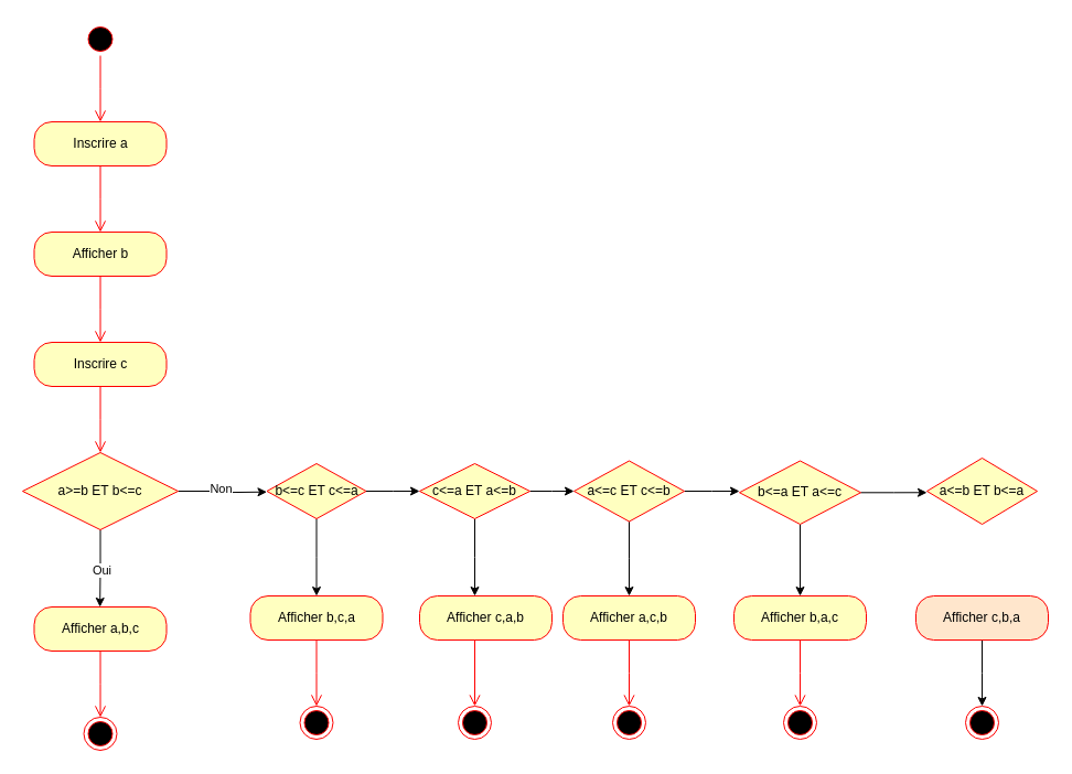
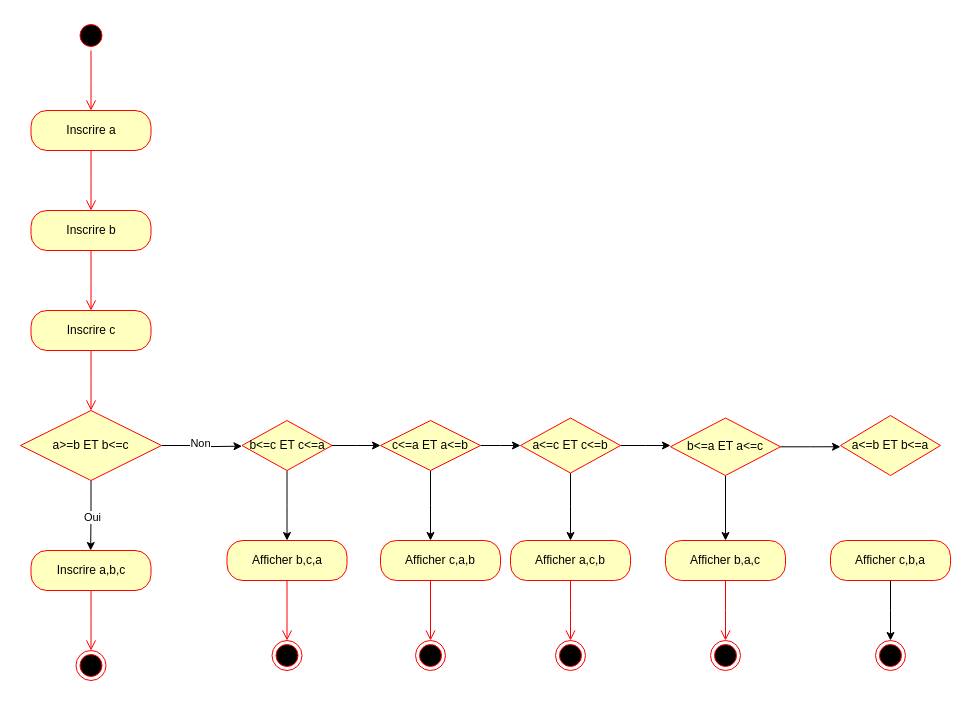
  <mxCell id="0" />
  <mxCell id="1" parent="0" />
  <mxCell id="2" value="" style="ellipse;html=1;shape=startState;fillColor=#000000;strokeColor=#ff0000;" vertex="1" parent="1"><mxGeometry x="75.5" y="20" width="30" height="30" as="geometry" /></mxCell>
  <mxCell id="3" value="" style="edgeStyle=orthogonalEdgeStyle;html=1;verticalAlign=bottom;endArrow=open;endSize=8;strokeColor=#ff0000;rounded=0;" edge="1" source="2" parent="1"><mxGeometry relative="1" as="geometry"><mxPoint x="90.5" y="110" as="targetPoint" /></mxGeometry></mxCell>
  <mxCell id="4" value="Inscrire a" style="rounded=1;whiteSpace=wrap;html=1;arcSize=40;fontColor=#000000;fillColor=#ffffc0;strokeColor=#ff0000;" vertex="1" parent="1"><mxGeometry x="30.5" y="110" width="120" height="40" as="geometry" /></mxCell>
  <mxCell id="5" value="" style="edgeStyle=orthogonalEdgeStyle;html=1;verticalAlign=bottom;endArrow=open;endSize=8;strokeColor=#ff0000;rounded=0;" edge="1" source="4" parent="1"><mxGeometry relative="1" as="geometry"><mxPoint x="90.5" y="210" as="targetPoint" /></mxGeometry></mxCell>
- <mxCell id="6" value="Afficher b" style="rounded=1;whiteSpace=wrap;html=1;arcSize=40;fontColor=#000000;fillColor=#ffffc0;strokeColor=#ff0000;" vertex="1" parent="1"><mxGeometry x="30.5" y="210" width="120" height="40" as="geometry" /></mxCell>
+ <mxCell id="6" value="Inscrire b" style="rounded=1;whiteSpace=wrap;html=1;arcSize=40;fontColor=#000000;fillColor=#ffffc0;strokeColor=#ff0000;" vertex="1" parent="1"><mxGeometry x="30.5" y="210" width="120" height="40" as="geometry" /></mxCell>
  <mxCell id="7" value="" style="edgeStyle=orthogonalEdgeStyle;html=1;verticalAlign=bottom;endArrow=open;endSize=8;strokeColor=#ff0000;rounded=0;" edge="1" source="6" parent="1"><mxGeometry relative="1" as="geometry"><mxPoint x="90.5" y="310" as="targetPoint" /></mxGeometry></mxCell>
  <mxCell id="8" value="Inscrire c" style="rounded=1;whiteSpace=wrap;html=1;arcSize=40;fontColor=#000000;fillColor=#ffffc0;strokeColor=#ff0000;" vertex="1" parent="1"><mxGeometry x="30.5" y="310" width="120" height="40" as="geometry" /></mxCell>
  <mxCell id="9" value="" style="edgeStyle=orthogonalEdgeStyle;html=1;verticalAlign=bottom;endArrow=open;endSize=8;strokeColor=#ff0000;rounded=0;" edge="1" source="8" parent="1"><mxGeometry relative="1" as="geometry"><mxPoint x="90.5" y="410" as="targetPoint" /></mxGeometry></mxCell>
  <mxCell id="10" style="edgeStyle=orthogonalEdgeStyle;rounded=0;orthogonalLoop=1;jettySize=auto;html=1;exitX=0.5;exitY=1;exitDx=0;exitDy=0;" edge="1" parent="1" source="14"><mxGeometry relative="1" as="geometry"><mxPoint x="90.167" y="550" as="targetPoint" /></mxGeometry></mxCell>
  <mxCell id="11" value="Oui" style="edgeLabel;html=1;align=center;verticalAlign=middle;resizable=0;points=[];" vertex="1" connectable="0" parent="10"><mxGeometry x="0.04" y="1" relative="1" as="geometry"><mxPoint as="offset" /></mxGeometry></mxCell>
  <mxCell id="12" style="edgeStyle=orthogonalEdgeStyle;rounded=0;orthogonalLoop=1;jettySize=auto;html=1;exitX=1;exitY=0.5;exitDx=0;exitDy=0;" edge="1" parent="1" source="14"><mxGeometry relative="1" as="geometry"><mxPoint x="241.5" y="445.667" as="targetPoint" /></mxGeometry></mxCell>
  <mxCell id="13" value="Non" style="edgeLabel;html=1;align=center;verticalAlign=middle;resizable=0;points=[];" vertex="1" connectable="0" parent="12"><mxGeometry x="-0.058" y="3" relative="1" as="geometry"><mxPoint as="offset" /></mxGeometry></mxCell>
  <mxCell id="14" value="a&amp;gt;=b ET b&amp;lt;=c" style="rhombus;whiteSpace=wrap;html=1;fontColor=#000000;fillColor=#ffffc0;strokeColor=#ff0000;" vertex="1" parent="1"><mxGeometry x="20" y="410" width="141" height="70" as="geometry" /></mxCell>
- <mxCell id="15" value="Afficher a,b,c" style="rounded=1;whiteSpace=wrap;html=1;arcSize=40;fontColor=#000000;fillColor=#ffffc0;strokeColor=#ff0000;" vertex="1" parent="1"><mxGeometry x="30.5" y="550" width="120" height="40" as="geometry" /></mxCell>
+ <mxCell id="15" value="Inscrire a,b,c" style="rounded=1;whiteSpace=wrap;html=1;arcSize=40;fontColor=#000000;fillColor=#ffffc0;strokeColor=#ff0000;" vertex="1" parent="1"><mxGeometry x="30.5" y="550" width="120" height="40" as="geometry" /></mxCell>
  <mxCell id="16" value="" style="edgeStyle=orthogonalEdgeStyle;html=1;verticalAlign=bottom;endArrow=open;endSize=8;strokeColor=#ff0000;rounded=0;" edge="1" source="15" parent="1"><mxGeometry relative="1" as="geometry"><mxPoint x="90.5" y="650" as="targetPoint" /></mxGeometry></mxCell>
  <mxCell id="17" value="" style="ellipse;html=1;shape=endState;fillColor=#000000;strokeColor=#ff0000;" vertex="1" parent="1"><mxGeometry x="75.5" y="650" width="30" height="30" as="geometry" /></mxCell>
  <mxCell id="18" style="edgeStyle=orthogonalEdgeStyle;rounded=0;orthogonalLoop=1;jettySize=auto;html=1;" edge="1" parent="1" source="20"><mxGeometry relative="1" as="geometry"><mxPoint x="380" y="445" as="targetPoint" /></mxGeometry></mxCell>
  <mxCell id="19" style="edgeStyle=orthogonalEdgeStyle;rounded=0;orthogonalLoop=1;jettySize=auto;html=1;" edge="1" parent="1" source="20"><mxGeometry relative="1" as="geometry"><mxPoint x="286.5" y="540" as="targetPoint" /></mxGeometry></mxCell>
  <mxCell id="20" value="b&amp;lt;=c ET c&amp;lt;=a" style="rhombus;whiteSpace=wrap;html=1;fontColor=#000000;fillColor=#ffffc0;strokeColor=#ff0000;" vertex="1" parent="1"><mxGeometry x="241.5" y="420" width="90" height="50" as="geometry" /></mxCell>
  <mxCell id="21" value="Afficher b,c,a" style="rounded=1;whiteSpace=wrap;html=1;arcSize=40;fontColor=#000000;fillColor=#ffffc0;strokeColor=#ff0000;" vertex="1" parent="1"><mxGeometry x="226.5" y="540" width="120" height="40" as="geometry" /></mxCell>
  <mxCell id="22" value="" style="edgeStyle=orthogonalEdgeStyle;html=1;verticalAlign=bottom;endArrow=open;endSize=8;strokeColor=#ff0000;rounded=0;" edge="1" source="21" parent="1"><mxGeometry relative="1" as="geometry"><mxPoint x="286.5" y="640" as="targetPoint" /></mxGeometry></mxCell>
  <mxCell id="23" value="" style="ellipse;html=1;shape=endState;fillColor=#000000;strokeColor=#ff0000;" vertex="1" parent="1"><mxGeometry x="271.5" y="640" width="30" height="30" as="geometry" /></mxCell>
  <mxCell id="24" style="edgeStyle=orthogonalEdgeStyle;rounded=0;orthogonalLoop=1;jettySize=auto;html=1;" edge="1" parent="1" source="26"><mxGeometry relative="1" as="geometry"><mxPoint x="430" y="540" as="targetPoint" /></mxGeometry></mxCell>
  <mxCell id="25" style="edgeStyle=orthogonalEdgeStyle;rounded=0;orthogonalLoop=1;jettySize=auto;html=1;" edge="1" parent="1" source="26"><mxGeometry relative="1" as="geometry"><mxPoint x="520" y="445" as="targetPoint" /></mxGeometry></mxCell>
  <mxCell id="26" value="c&amp;lt;=a ET a&amp;lt;=b" style="rhombus;whiteSpace=wrap;html=1;fontColor=#000000;fillColor=#ffffc0;strokeColor=#ff0000;" vertex="1" parent="1"><mxGeometry x="380" y="420" width="100" height="50" as="geometry" /></mxCell>
  <mxCell id="27" value="Afficher c,a,b" style="rounded=1;whiteSpace=wrap;html=1;arcSize=40;fontColor=#000000;fillColor=#ffffc0;strokeColor=#ff0000;" vertex="1" parent="1"><mxGeometry x="380" y="540" width="120" height="40" as="geometry" /></mxCell>
  <mxCell id="28" value="" style="edgeStyle=orthogonalEdgeStyle;html=1;verticalAlign=bottom;endArrow=open;endSize=8;strokeColor=#ff0000;rounded=0;" edge="1" parent="1"><mxGeometry relative="1" as="geometry"><mxPoint x="430" y="640" as="targetPoint" /><mxPoint x="430" y="580" as="sourcePoint" /></mxGeometry></mxCell>
  <mxCell id="29" style="edgeStyle=orthogonalEdgeStyle;rounded=0;orthogonalLoop=1;jettySize=auto;html=1;" edge="1" parent="1" source="31"><mxGeometry relative="1" as="geometry"><mxPoint x="570" y="540" as="targetPoint" /></mxGeometry></mxCell>
  <mxCell id="30" style="edgeStyle=orthogonalEdgeStyle;rounded=0;orthogonalLoop=1;jettySize=auto;html=1;" edge="1" parent="1" source="31"><mxGeometry relative="1" as="geometry"><mxPoint x="670" y="445" as="targetPoint" /></mxGeometry></mxCell>
  <mxCell id="31" value="a&amp;lt;=c ET c&amp;lt;=b" style="rhombus;whiteSpace=wrap;html=1;fontColor=#000000;fillColor=#ffffc0;strokeColor=#ff0000;" vertex="1" parent="1"><mxGeometry x="520" y="417.5" width="100" height="55" as="geometry" /></mxCell>
  <mxCell id="32" style="edgeStyle=orthogonalEdgeStyle;rounded=0;orthogonalLoop=1;jettySize=auto;html=1;" edge="1" parent="1" source="34"><mxGeometry relative="1" as="geometry"><mxPoint x="725" y="540" as="targetPoint" /></mxGeometry></mxCell>
  <mxCell id="33" style="edgeStyle=orthogonalEdgeStyle;rounded=0;orthogonalLoop=1;jettySize=auto;html=1;" edge="1" parent="1" source="34"><mxGeometry relative="1" as="geometry"><mxPoint x="840" y="446.25" as="targetPoint" /></mxGeometry></mxCell>
  <mxCell id="34" value="b&amp;lt;=a ET a&amp;lt;=c" style="rhombus;whiteSpace=wrap;html=1;fontColor=#000000;fillColor=#ffffc0;strokeColor=#ff0000;" vertex="1" parent="1"><mxGeometry x="670" y="417.5" width="110" height="57.5" as="geometry" /></mxCell>
  <mxCell id="35" value="Afficher a,c,b" style="rounded=1;whiteSpace=wrap;html=1;arcSize=40;fontColor=#000000;fillColor=#ffffc0;strokeColor=#ff0000;" vertex="1" parent="1"><mxGeometry x="510" y="540" width="120" height="40" as="geometry" /></mxCell>
  <mxCell id="36" value="" style="edgeStyle=orthogonalEdgeStyle;html=1;verticalAlign=bottom;endArrow=open;endSize=8;strokeColor=#ff0000;rounded=0;" edge="1" source="35" parent="1"><mxGeometry relative="1" as="geometry"><mxPoint x="570" y="640" as="targetPoint" /></mxGeometry></mxCell>
  <mxCell id="37" value="a&amp;lt;=b ET b&amp;lt;=a" style="rhombus;whiteSpace=wrap;html=1;fontColor=#000000;fillColor=#ffffc0;strokeColor=#ff0000;" vertex="1" parent="1"><mxGeometry x="840" y="415" width="100" height="60" as="geometry" /></mxCell>
  <mxCell id="38" value="Afficher b,a,c" style="rounded=1;whiteSpace=wrap;html=1;arcSize=40;fontColor=#000000;fillColor=#ffffc0;strokeColor=#ff0000;" vertex="1" parent="1"><mxGeometry x="665" y="540" width="120" height="40" as="geometry" /></mxCell>
  <mxCell id="39" value="" style="edgeStyle=orthogonalEdgeStyle;html=1;verticalAlign=bottom;endArrow=open;endSize=8;strokeColor=#ff0000;rounded=0;" edge="1" source="38" parent="1"><mxGeometry relative="1" as="geometry"><mxPoint x="725" y="640" as="targetPoint" /></mxGeometry></mxCell>
  <mxCell id="40" style="edgeStyle=orthogonalEdgeStyle;rounded=0;orthogonalLoop=1;jettySize=auto;html=1;" edge="1" parent="1" source="41"><mxGeometry relative="1" as="geometry"><mxPoint x="890" y="640" as="targetPoint" /></mxGeometry></mxCell>
- <mxCell id="41" value="Afficher c,b,a" style="rounded=1;whiteSpace=wrap;html=1;arcSize=40;fontColor=#000000;fillColor=#ffe6cc;strokeColor=#ff0000;" vertex="1" parent="1"><mxGeometry x="830" y="540" width="120" height="40" as="geometry" /></mxCell>
+ <mxCell id="41" value="Afficher c,b,a" style="rounded=1;whiteSpace=wrap;html=1;arcSize=40;fontColor=#000000;fillColor=#ffffc0;strokeColor=#ff0000;" vertex="1" parent="1"><mxGeometry x="830" y="540" width="120" height="40" as="geometry" /></mxCell>
  <mxCell id="42" value="" style="ellipse;html=1;shape=endState;fillColor=#000000;strokeColor=#ff0000;" vertex="1" parent="1"><mxGeometry x="415" y="640" width="30" height="30" as="geometry" /></mxCell>
  <mxCell id="43" value="" style="ellipse;html=1;shape=endState;fillColor=#000000;strokeColor=#ff0000;" vertex="1" parent="1"><mxGeometry x="555" y="640" width="30" height="30" as="geometry" /></mxCell>
  <mxCell id="44" value="" style="ellipse;html=1;shape=endState;fillColor=#000000;strokeColor=#ff0000;" vertex="1" parent="1"><mxGeometry x="710" y="640" width="30" height="30" as="geometry" /></mxCell>
  <mxCell id="45" value="" style="ellipse;html=1;shape=endState;fillColor=#000000;strokeColor=#ff0000;" vertex="1" parent="1"><mxGeometry x="875" y="640" width="30" height="30" as="geometry" /></mxCell>
